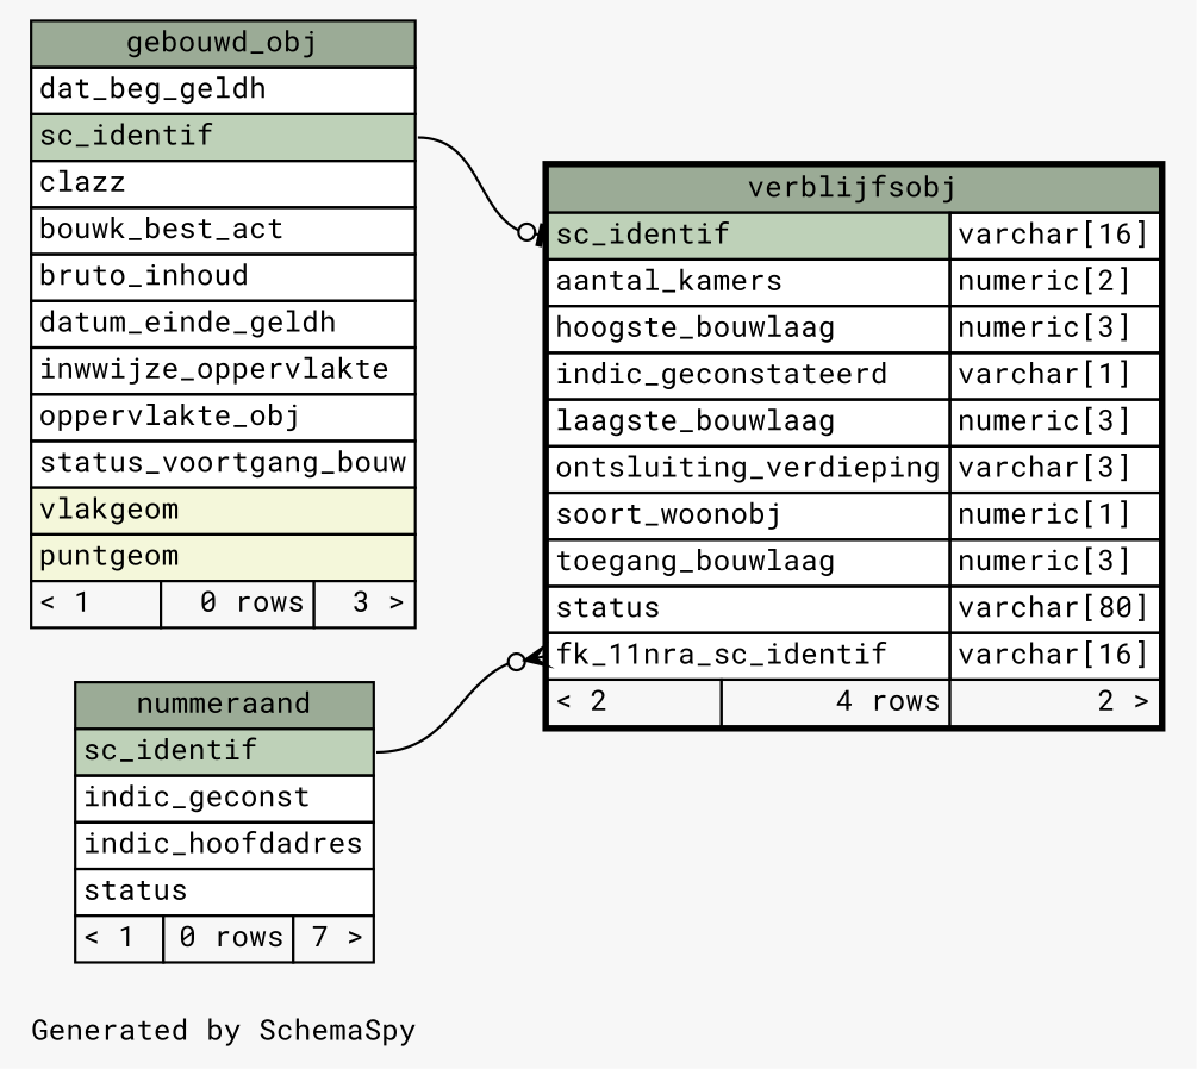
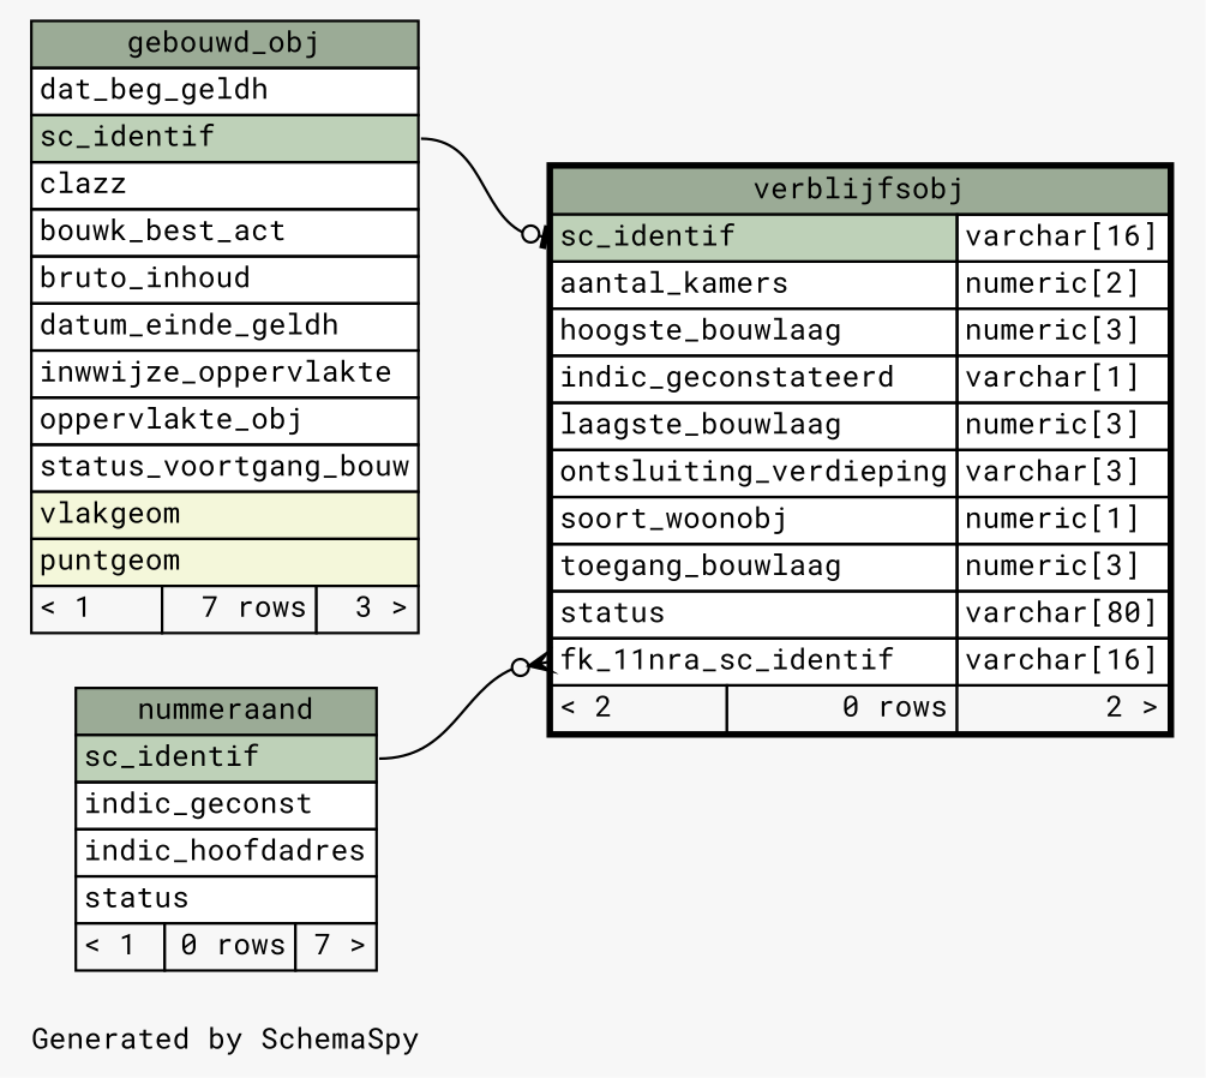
  digraph {
    bgcolor="#f7f7f7"
    fontname="Roboto Mono"
    fontsize=11
    label="\nGenerated by SchemaSpy"
    labeljust=l
    nodesep=0.18
    rankdir=RL
    ranksep=0.46
    node [fontname="Roboto Mono" fontsize=11 shape=plaintext]
    edge [arrowhead=none arrowsize=0.8 dir=back fontname="Roboto Mono" headport="sc_identif:e"]
-   n1 [label=<     <TABLE BORDER="2" CELLBORDER="1" CELLSPACING="0" BGCOLOR="#ffffff">       <TR><TD COLSPAN="3" BGCOLOR="#9bab96" ALIGN="CENTER">verblijfsobj</TD></TR>       <TR><TD PORT="sc_identif" COLSPAN="2" BGCOLOR="#bed1b8" ALIGN="LEFT">sc_identif</TD><TD PORT="sc_identif.type" ALIGN="LEFT">varchar[16]</TD></TR>       <TR><TD PORT="aantal_kamers" COLSPAN="2" ALIGN="LEFT">aantal_kamers</TD><TD PORT="aantal_kamers.type" ALIGN="LEFT">numeric[2]</TD></TR>       <TR><TD PORT="hoogste_bouwlaag" COLSPAN="2" ALIGN="LEFT">hoogste_bouwlaag</TD><TD PORT="hoogste_bouwlaag.type" ALIGN="LEFT">numeric[3]</TD></TR>       <TR><TD PORT="indic_geconstateerd" COLSPAN="2" ALIGN="LEFT">indic_geconstateerd</TD><TD PORT="indic_geconstateerd.type" ALIGN="LEFT">varchar[1]</TD></TR>       <TR><TD PORT="laagste_bouwlaag" COLSPAN="2" ALIGN="LEFT">laagste_bouwlaag</TD><TD PORT="laagste_bouwlaag.type" ALIGN="LEFT">numeric[3]</TD></TR>       <TR><TD PORT="ontsluiting_verdieping" COLSPAN="2" ALIGN="LEFT">ontsluiting_verdieping</TD><TD PORT="ontsluiting_verdieping.type" ALIGN="LEFT">varchar[3]</TD></TR>       <TR><TD PORT="soort_woonobj" COLSPAN="2" ALIGN="LEFT">soort_woonobj</TD><TD PORT="soort_woonobj.type" ALIGN="LEFT">numeric[1]</TD></TR>       <TR><TD PORT="toegang_bouwlaag" COLSPAN="2" ALIGN="LEFT">toegang_bouwlaag</TD><TD PORT="toegang_bouwlaag.type" ALIGN="LEFT">numeric[3]</TD></TR>       <TR><TD PORT="status" COLSPAN="2" ALIGN="LEFT">status</TD><TD PORT="status.type" ALIGN="LEFT">varchar[80]</TD></TR>       <TR><TD PORT="fk_11nra_sc_identif" COLSPAN="2" ALIGN="LEFT">fk_11nra_sc_identif</TD><TD PORT="fk_11nra_sc_identif.type" ALIGN="LEFT">varchar[16]</TD></TR>       <TR><TD ALIGN="LEFT" BGCOLOR="#f7f7f7">&lt; 2</TD><TD ALIGN="RIGHT" BGCOLOR="#f7f7f7">4 rows</TD><TD ALIGN="RIGHT" BGCOLOR="#f7f7f7">2 &gt;</TD></TR>     </TABLE>>]
+   n1 [label=<     <TABLE BORDER="2" CELLBORDER="1" CELLSPACING="0" BGCOLOR="#ffffff">       <TR><TD COLSPAN="3" BGCOLOR="#9bab96" ALIGN="CENTER">verblijfsobj</TD></TR>       <TR><TD PORT="sc_identif" COLSPAN="2" BGCOLOR="#bed1b8" ALIGN="LEFT">sc_identif</TD><TD PORT="sc_identif.type" ALIGN="LEFT">varchar[16]</TD></TR>       <TR><TD PORT="aantal_kamers" COLSPAN="2" ALIGN="LEFT">aantal_kamers</TD><TD PORT="aantal_kamers.type" ALIGN="LEFT">numeric[2]</TD></TR>       <TR><TD PORT="hoogste_bouwlaag" COLSPAN="2" ALIGN="LEFT">hoogste_bouwlaag</TD><TD PORT="hoogste_bouwlaag.type" ALIGN="LEFT">numeric[3]</TD></TR>       <TR><TD PORT="indic_geconstateerd" COLSPAN="2" ALIGN="LEFT">indic_geconstateerd</TD><TD PORT="indic_geconstateerd.type" ALIGN="LEFT">varchar[1]</TD></TR>       <TR><TD PORT="laagste_bouwlaag" COLSPAN="2" ALIGN="LEFT">laagste_bouwlaag</TD><TD PORT="laagste_bouwlaag.type" ALIGN="LEFT">numeric[3]</TD></TR>       <TR><TD PORT="ontsluiting_verdieping" COLSPAN="2" ALIGN="LEFT">ontsluiting_verdieping</TD><TD PORT="ontsluiting_verdieping.type" ALIGN="LEFT">varchar[3]</TD></TR>       <TR><TD PORT="soort_woonobj" COLSPAN="2" ALIGN="LEFT">soort_woonobj</TD><TD PORT="soort_woonobj.type" ALIGN="LEFT">numeric[1]</TD></TR>       <TR><TD PORT="toegang_bouwlaag" COLSPAN="2" ALIGN="LEFT">toegang_bouwlaag</TD><TD PORT="toegang_bouwlaag.type" ALIGN="LEFT">numeric[3]</TD></TR>       <TR><TD PORT="status" COLSPAN="2" ALIGN="LEFT">status</TD><TD PORT="status.type" ALIGN="LEFT">varchar[80]</TD></TR>       <TR><TD PORT="fk_11nra_sc_identif" COLSPAN="2" ALIGN="LEFT">fk_11nra_sc_identif</TD><TD PORT="fk_11nra_sc_identif.type" ALIGN="LEFT">varchar[16]</TD></TR>       <TR><TD ALIGN="LEFT" BGCOLOR="#f7f7f7">&lt; 2</TD><TD ALIGN="RIGHT" BGCOLOR="#f7f7f7">0 rows</TD><TD ALIGN="RIGHT" BGCOLOR="#f7f7f7">2 &gt;</TD></TR>     </TABLE>>]
    n2 [label=<     <TABLE BORDER="0" CELLBORDER="1" CELLSPACING="0" BGCOLOR="#ffffff">       <TR><TD COLSPAN="3" BGCOLOR="#9bab96" ALIGN="CENTER">nummeraand</TD></TR>       <TR><TD PORT="sc_identif" COLSPAN="3" BGCOLOR="#bed1b8" ALIGN="LEFT">sc_identif</TD></TR>       <TR><TD PORT="indic_geconst" COLSPAN="3" ALIGN="LEFT">indic_geconst</TD></TR>       <TR><TD PORT="indic_hoofdadres" COLSPAN="3" ALIGN="LEFT">indic_hoofdadres</TD></TR>       <TR><TD PORT="status" COLSPAN="3" ALIGN="LEFT">status</TD></TR>       <TR><TD ALIGN="LEFT" BGCOLOR="#f7f7f7">&lt; 1</TD><TD ALIGN="RIGHT" BGCOLOR="#f7f7f7">0 rows</TD><TD ALIGN="RIGHT" BGCOLOR="#f7f7f7">7 &gt;</TD></TR>     </TABLE>>]
-   n3 [label=<     <TABLE BORDER="0" CELLBORDER="1" CELLSPACING="0" BGCOLOR="#ffffff">       <TR><TD COLSPAN="3" BGCOLOR="#9bab96" ALIGN="CENTER">gebouwd_obj</TD></TR>       <TR><TD PORT="dat_beg_geldh" COLSPAN="3" ALIGN="LEFT">dat_beg_geldh</TD></TR>       <TR><TD PORT="sc_identif" COLSPAN="3" BGCOLOR="#bed1b8" ALIGN="LEFT">sc_identif</TD></TR>       <TR><TD PORT="clazz" COLSPAN="3" ALIGN="LEFT">clazz</TD></TR>       <TR><TD PORT="bouwk_best_act" COLSPAN="3" ALIGN="LEFT">bouwk_best_act</TD></TR>       <TR><TD PORT="bruto_inhoud" COLSPAN="3" ALIGN="LEFT">bruto_inhoud</TD></TR>       <TR><TD PORT="datum_einde_geldh" COLSPAN="3" ALIGN="LEFT">datum_einde_geldh</TD></TR>       <TR><TD PORT="inwwijze_oppervlakte" COLSPAN="3" ALIGN="LEFT">inwwijze_oppervlakte</TD></TR>       <TR><TD PORT="oppervlakte_obj" COLSPAN="3" ALIGN="LEFT">oppervlakte_obj</TD></TR>       <TR><TD PORT="status_voortgang_bouw" COLSPAN="3" ALIGN="LEFT">status_voortgang_bouw</TD></TR>       <TR><TD PORT="vlakgeom" COLSPAN="3" BGCOLOR="#f4f7da" ALIGN="LEFT">vlakgeom</TD></TR>       <TR><TD PORT="puntgeom" COLSPAN="3" BGCOLOR="#f4f7da" ALIGN="LEFT">puntgeom</TD></TR>       <TR><TD ALIGN="LEFT" BGCOLOR="#f7f7f7">&lt; 1</TD><TD ALIGN="RIGHT" BGCOLOR="#f7f7f7">0 rows</TD><TD ALIGN="RIGHT" BGCOLOR="#f7f7f7">3 &gt;</TD></TR>     </TABLE>>]
+   n3 [label=<     <TABLE BORDER="0" CELLBORDER="1" CELLSPACING="0" BGCOLOR="#ffffff">       <TR><TD COLSPAN="3" BGCOLOR="#9bab96" ALIGN="CENTER">gebouwd_obj</TD></TR>       <TR><TD PORT="dat_beg_geldh" COLSPAN="3" ALIGN="LEFT">dat_beg_geldh</TD></TR>       <TR><TD PORT="sc_identif" COLSPAN="3" BGCOLOR="#bed1b8" ALIGN="LEFT">sc_identif</TD></TR>       <TR><TD PORT="clazz" COLSPAN="3" ALIGN="LEFT">clazz</TD></TR>       <TR><TD PORT="bouwk_best_act" COLSPAN="3" ALIGN="LEFT">bouwk_best_act</TD></TR>       <TR><TD PORT="bruto_inhoud" COLSPAN="3" ALIGN="LEFT">bruto_inhoud</TD></TR>       <TR><TD PORT="datum_einde_geldh" COLSPAN="3" ALIGN="LEFT">datum_einde_geldh</TD></TR>       <TR><TD PORT="inwwijze_oppervlakte" COLSPAN="3" ALIGN="LEFT">inwwijze_oppervlakte</TD></TR>       <TR><TD PORT="oppervlakte_obj" COLSPAN="3" ALIGN="LEFT">oppervlakte_obj</TD></TR>       <TR><TD PORT="status_voortgang_bouw" COLSPAN="3" ALIGN="LEFT">status_voortgang_bouw</TD></TR>       <TR><TD PORT="vlakgeom" COLSPAN="3" BGCOLOR="#f4f7da" ALIGN="LEFT">vlakgeom</TD></TR>       <TR><TD PORT="puntgeom" COLSPAN="3" BGCOLOR="#f4f7da" ALIGN="LEFT">puntgeom</TD></TR>       <TR><TD ALIGN="LEFT" BGCOLOR="#f7f7f7">&lt; 1</TD><TD ALIGN="RIGHT" BGCOLOR="#f7f7f7">7 rows</TD><TD ALIGN="RIGHT" BGCOLOR="#f7f7f7">3 &gt;</TD></TR>     </TABLE>>]
    n1 -> n2 [arrowtail=crowodot tailport="fk_11nra_sc_identif:w"]
    n1 -> n3 [arrowtail=teeodot tailport="sc_identif:w"]
  }
